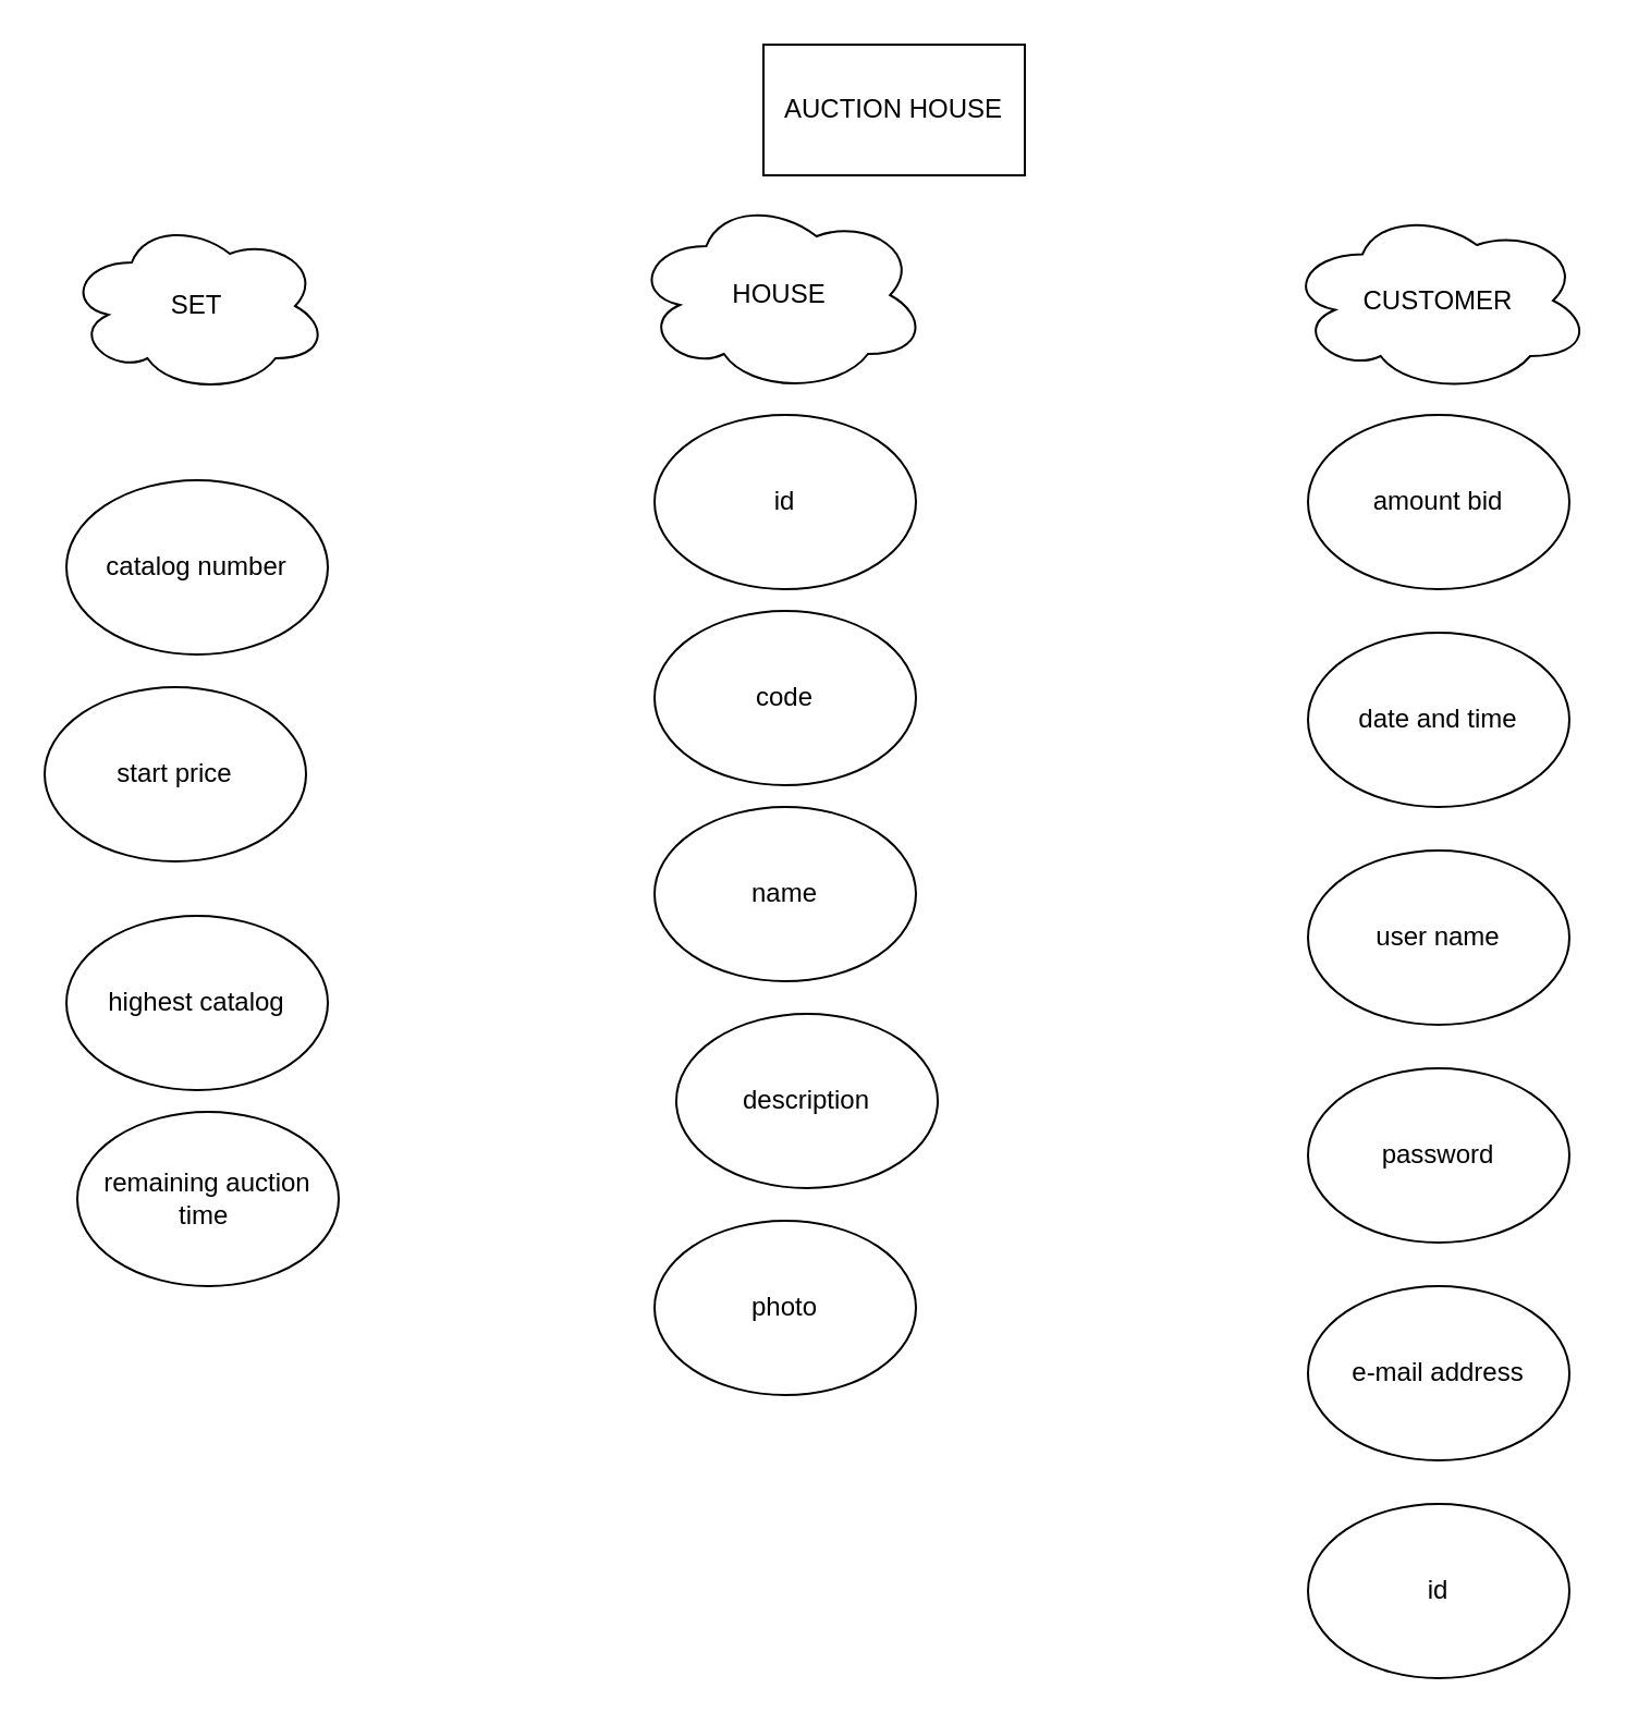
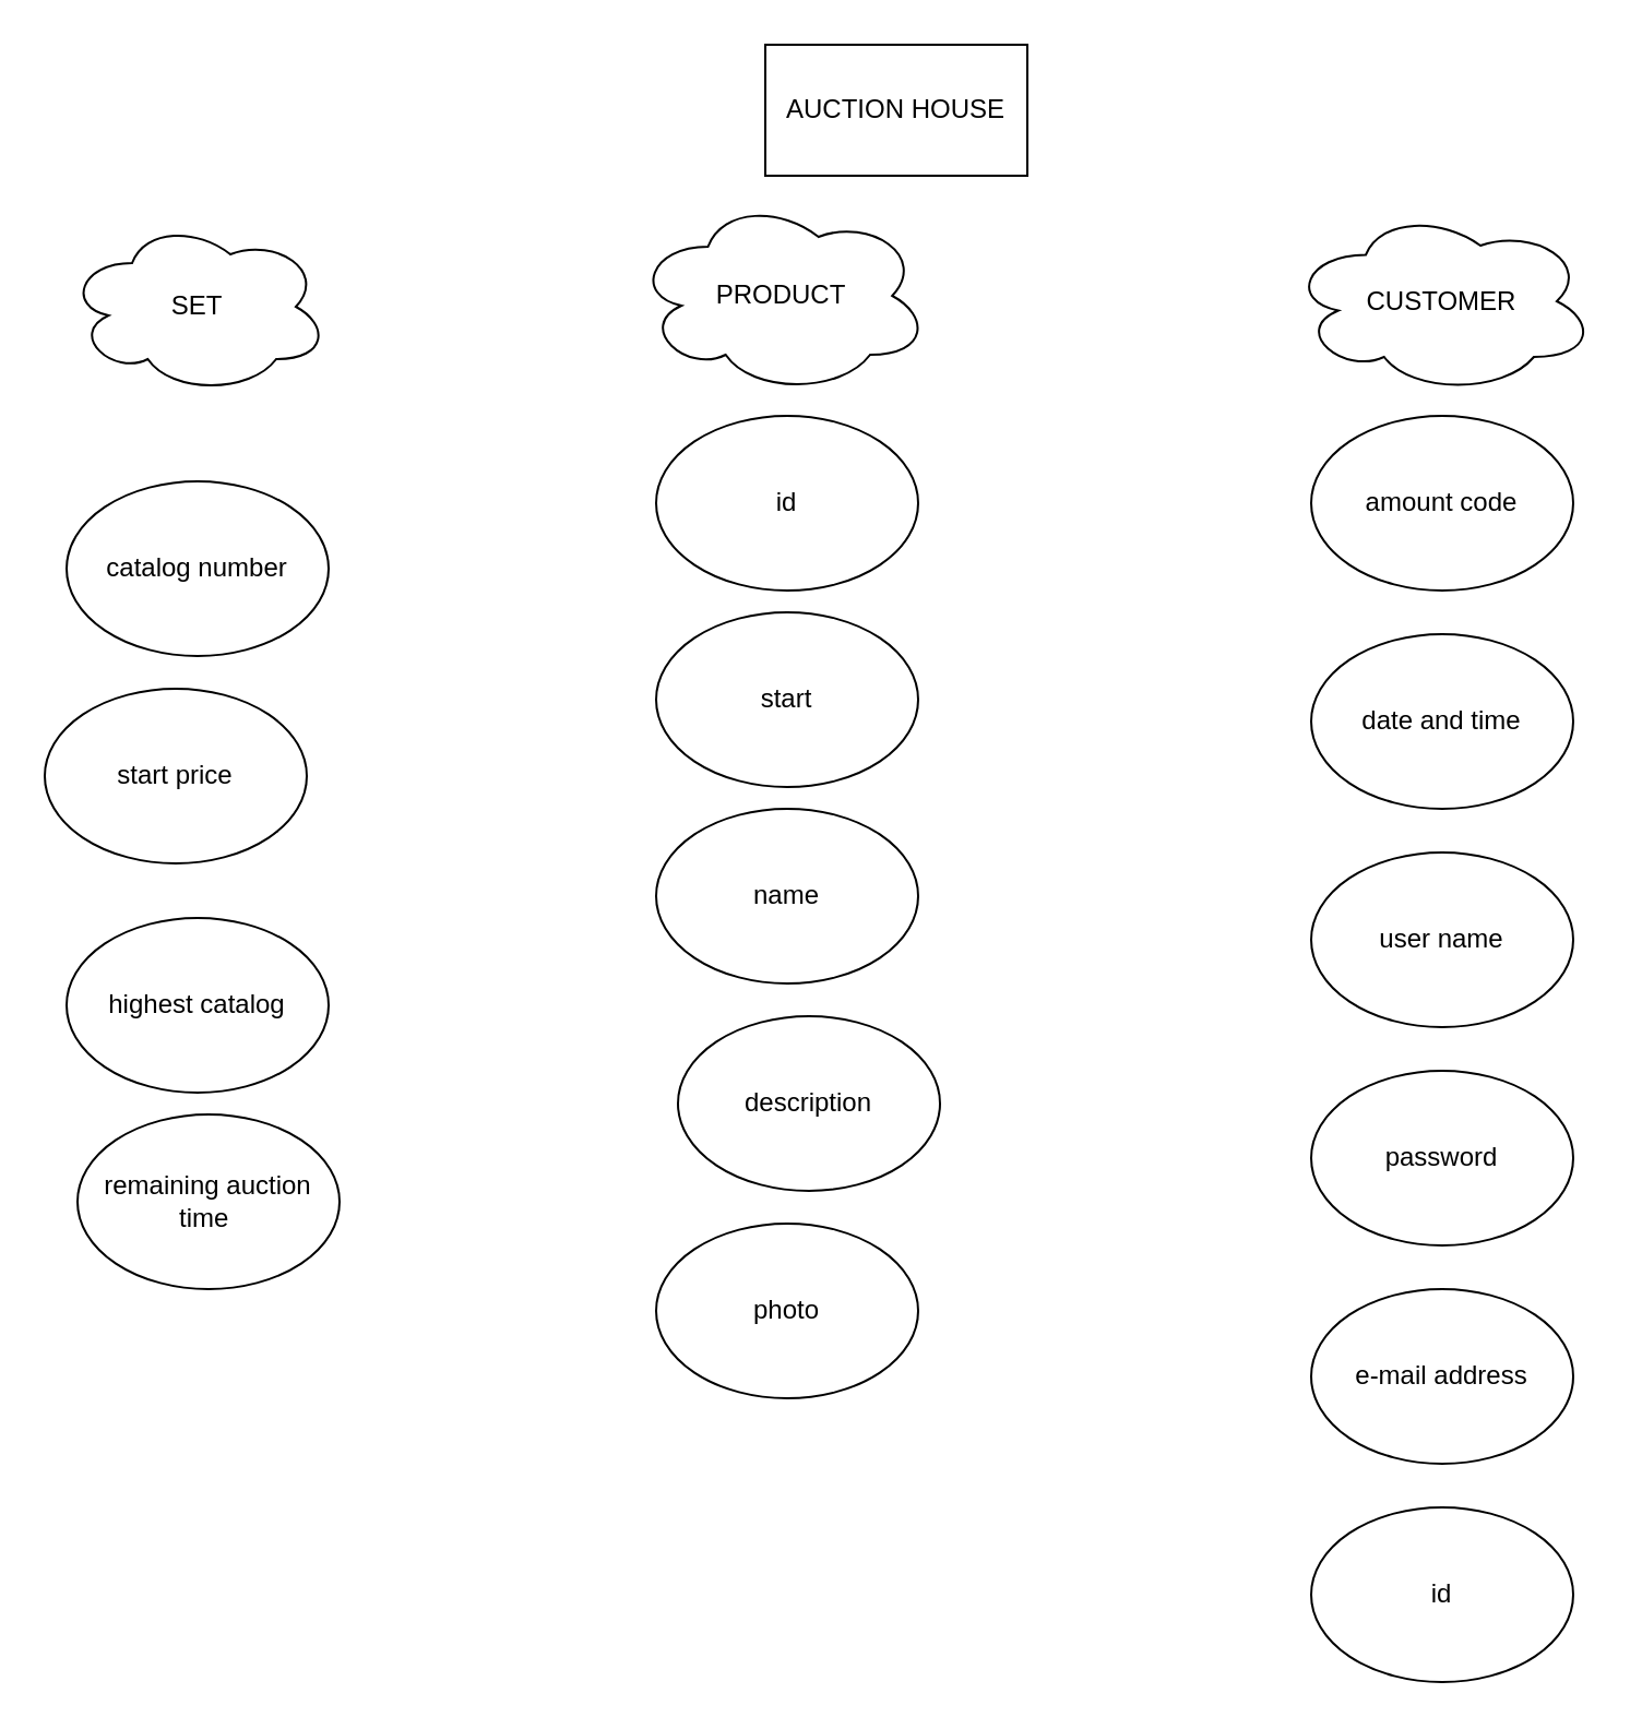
  <mxCell id="0" />
  <mxCell id="1" parent="0" />
  <mxCell id="2" value="AUCTION HOUSE" style="rounded=0;whiteSpace=wrap;html=1;" vertex="1" parent="1"><mxGeometry x="350" y="20" width="120" height="60" as="geometry" /></mxCell>
  <mxCell id="3" value="SET" style="ellipse;shape=cloud;whiteSpace=wrap;html=1;" vertex="1" parent="1"><mxGeometry x="30" y="100" width="120" height="80" as="geometry" /></mxCell>
  <mxCell id="4" value="catalog number" style="ellipse;whiteSpace=wrap;html=1;" vertex="1" parent="1"><mxGeometry x="30" y="220" width="120" height="80" as="geometry" /></mxCell>
  <mxCell id="5" value="start price" style="ellipse;whiteSpace=wrap;html=1;" vertex="1" parent="1"><mxGeometry x="20" y="315" width="120" height="80" as="geometry" /></mxCell>
  <mxCell id="6" value="highest catalog" style="ellipse;whiteSpace=wrap;html=1;" vertex="1" parent="1"><mxGeometry x="30" y="420" width="120" height="80" as="geometry" /></mxCell>
  <mxCell id="7" value="remaining auction time&amp;nbsp;" style="ellipse;whiteSpace=wrap;html=1;" vertex="1" parent="1"><mxGeometry x="35" y="510" width="120" height="80" as="geometry" /></mxCell>
- <mxCell id="8" value="HOUSE" style="ellipse;shape=cloud;whiteSpace=wrap;html=1;" vertex="1" parent="1"><mxGeometry x="290" y="90" width="135" height="90" as="geometry" /></mxCell>
+ <mxCell id="8" value="PRODUCT" style="ellipse;shape=cloud;whiteSpace=wrap;html=1;" vertex="1" parent="1"><mxGeometry x="290" y="90" width="135" height="90" as="geometry" /></mxCell>
  <mxCell id="9" value="id" style="ellipse;whiteSpace=wrap;html=1;" vertex="1" parent="1"><mxGeometry x="300" y="190" width="120" height="80" as="geometry" /></mxCell>
- <mxCell id="10" value="code" style="ellipse;whiteSpace=wrap;html=1;" vertex="1" parent="1"><mxGeometry x="300" y="280" width="120" height="80" as="geometry" /></mxCell>
+ <mxCell id="10" value="start" style="ellipse;whiteSpace=wrap;html=1;" vertex="1" parent="1"><mxGeometry x="300" y="280" width="120" height="80" as="geometry" /></mxCell>
  <mxCell id="11" value="name" style="ellipse;whiteSpace=wrap;html=1;" vertex="1" parent="1"><mxGeometry x="300" y="370" width="120" height="80" as="geometry" /></mxCell>
  <mxCell id="12" value="description" style="ellipse;whiteSpace=wrap;html=1;" vertex="1" parent="1"><mxGeometry x="310" y="465" width="120" height="80" as="geometry" /></mxCell>
  <mxCell id="13" value="photo" style="ellipse;whiteSpace=wrap;html=1;" vertex="1" parent="1"><mxGeometry x="300" y="560" width="120" height="80" as="geometry" /></mxCell>
  <mxCell id="14" value="CUSTOMER" style="ellipse;shape=cloud;whiteSpace=wrap;html=1;" vertex="1" parent="1"><mxGeometry x="590" y="95" width="140" height="85" as="geometry" /></mxCell>
- <mxCell id="15" value="amount bid" style="ellipse;whiteSpace=wrap;html=1;" vertex="1" parent="1"><mxGeometry x="600" y="190" width="120" height="80" as="geometry" /></mxCell>
+ <mxCell id="15" value="amount code" style="ellipse;whiteSpace=wrap;html=1;" vertex="1" parent="1"><mxGeometry x="600" y="190" width="120" height="80" as="geometry" /></mxCell>
  <mxCell id="16" value="date and time" style="ellipse;whiteSpace=wrap;html=1;" vertex="1" parent="1"><mxGeometry x="600" y="290" width="120" height="80" as="geometry" /></mxCell>
  <mxCell id="17" value="user name" style="ellipse;whiteSpace=wrap;html=1;" vertex="1" parent="1"><mxGeometry x="600" y="390" width="120" height="80" as="geometry" /></mxCell>
  <mxCell id="18" value="password" style="ellipse;whiteSpace=wrap;html=1;" vertex="1" parent="1"><mxGeometry x="600" y="490" width="120" height="80" as="geometry" /></mxCell>
  <mxCell id="19" value="e-mail address" style="ellipse;whiteSpace=wrap;html=1;" vertex="1" parent="1"><mxGeometry x="600" y="590" width="120" height="80" as="geometry" /></mxCell>
  <mxCell id="20" value="id" style="ellipse;whiteSpace=wrap;html=1;" vertex="1" parent="1"><mxGeometry x="600" y="690" width="120" height="80" as="geometry" /></mxCell>
